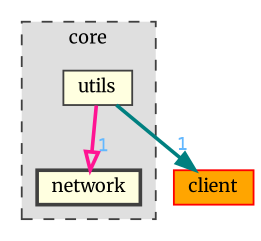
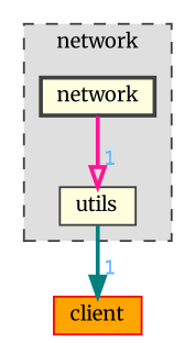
  digraph {
    compound=true
    fontname=Merriweather
    node [color=grey25 fillcolor=lightyellow fontname=Merriweather fontsize=10 shape=box style=filled]
    edge [fontcolor=steelblue1 fontname=Merriweather fontsize=10 headlabel=1 labeldistance=1.5 labelfontname=Helvetica labelfontsize=10 style=bold]
    n1 [height=0.2 label=utils width=0.4]
    n2 [height=0.2 label=network style="filled,bold" width=0.4]
    n3 [color=red fillcolor=orange height=0.2 label=client width=0.4]
    subgraph cluster_1 {
      bgcolor="#dfdfdf"
      fontsize=10
-     label=core
+     label=network
      pencolor=grey25
      style="filled,dashed"
      n1
      n2
    }
    n1 -> n3 [arrowhead=normal color=teal]
-   n1 -> n2 [arrowhead=onormal color=deeppink]
+   n2 -> n1 [arrowhead=onormal color=deeppink]
  }
